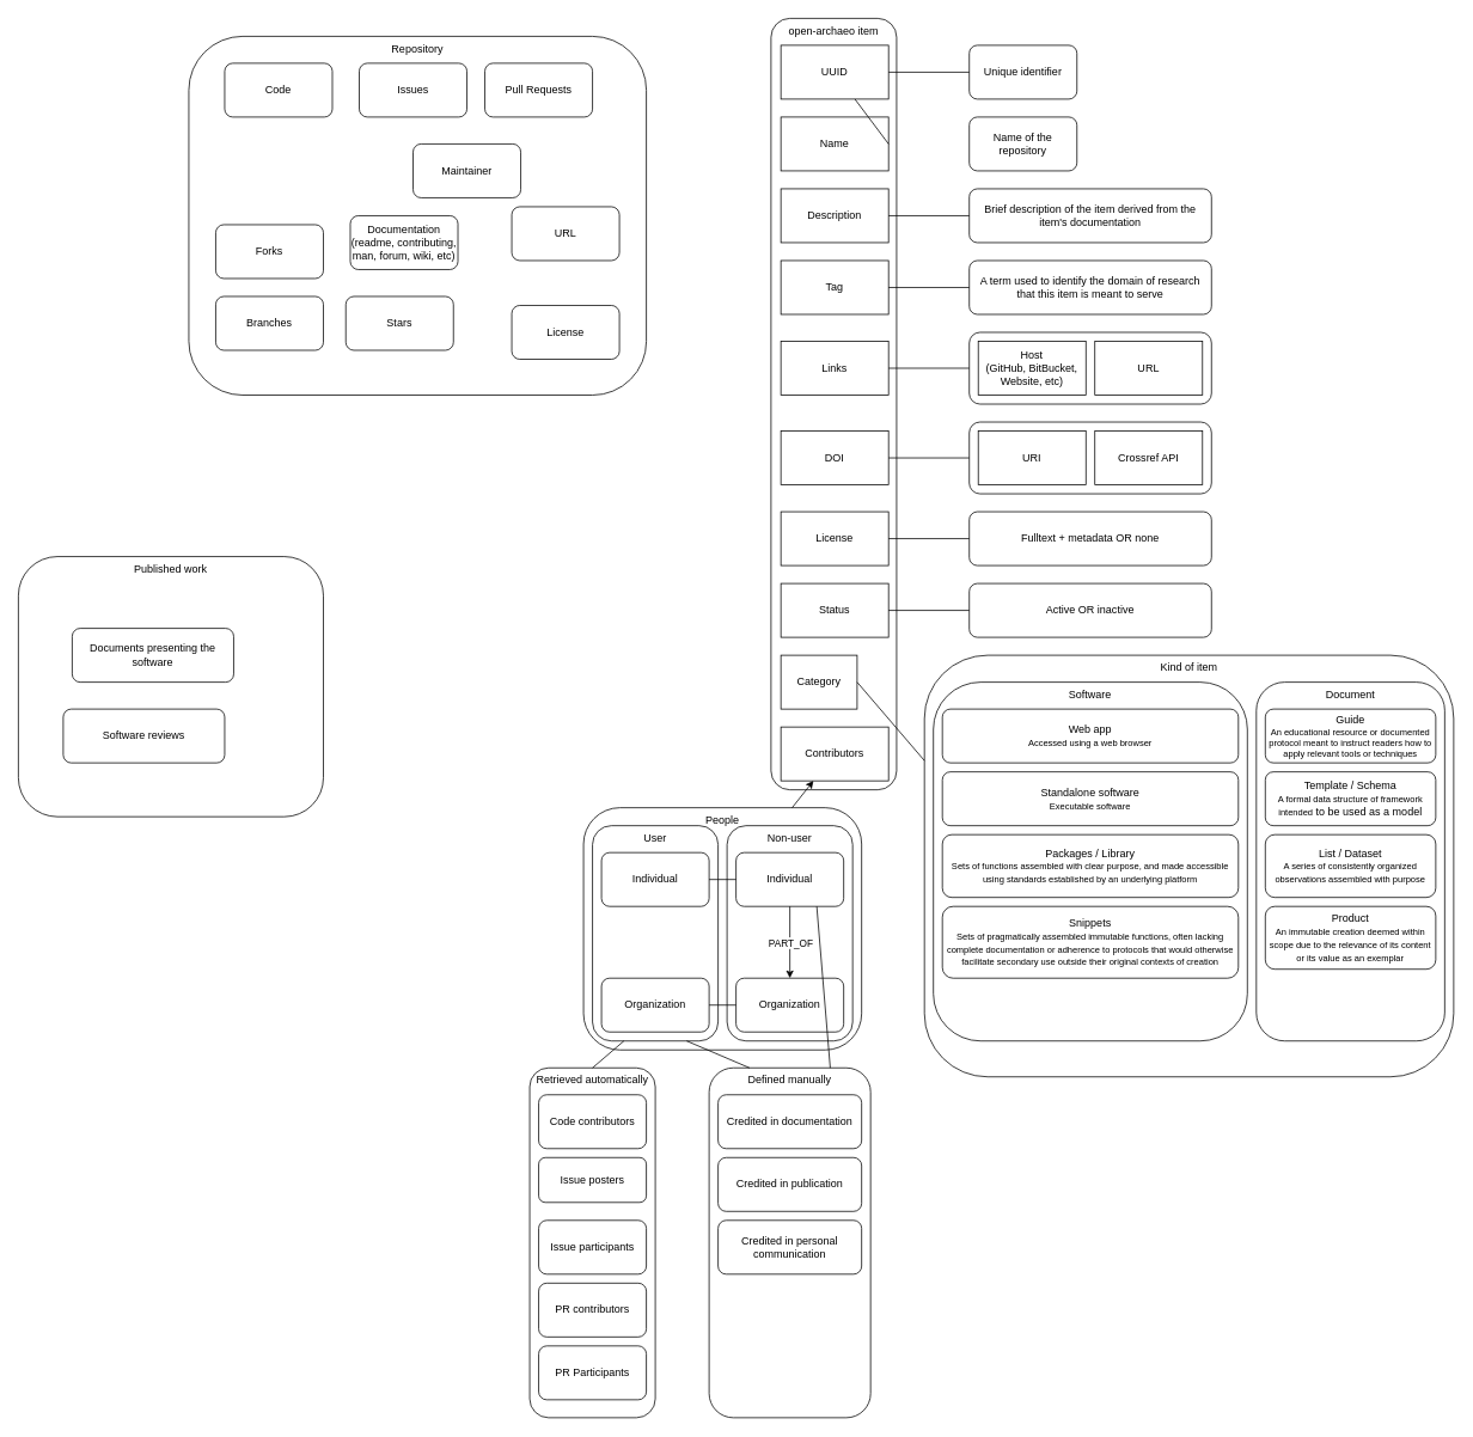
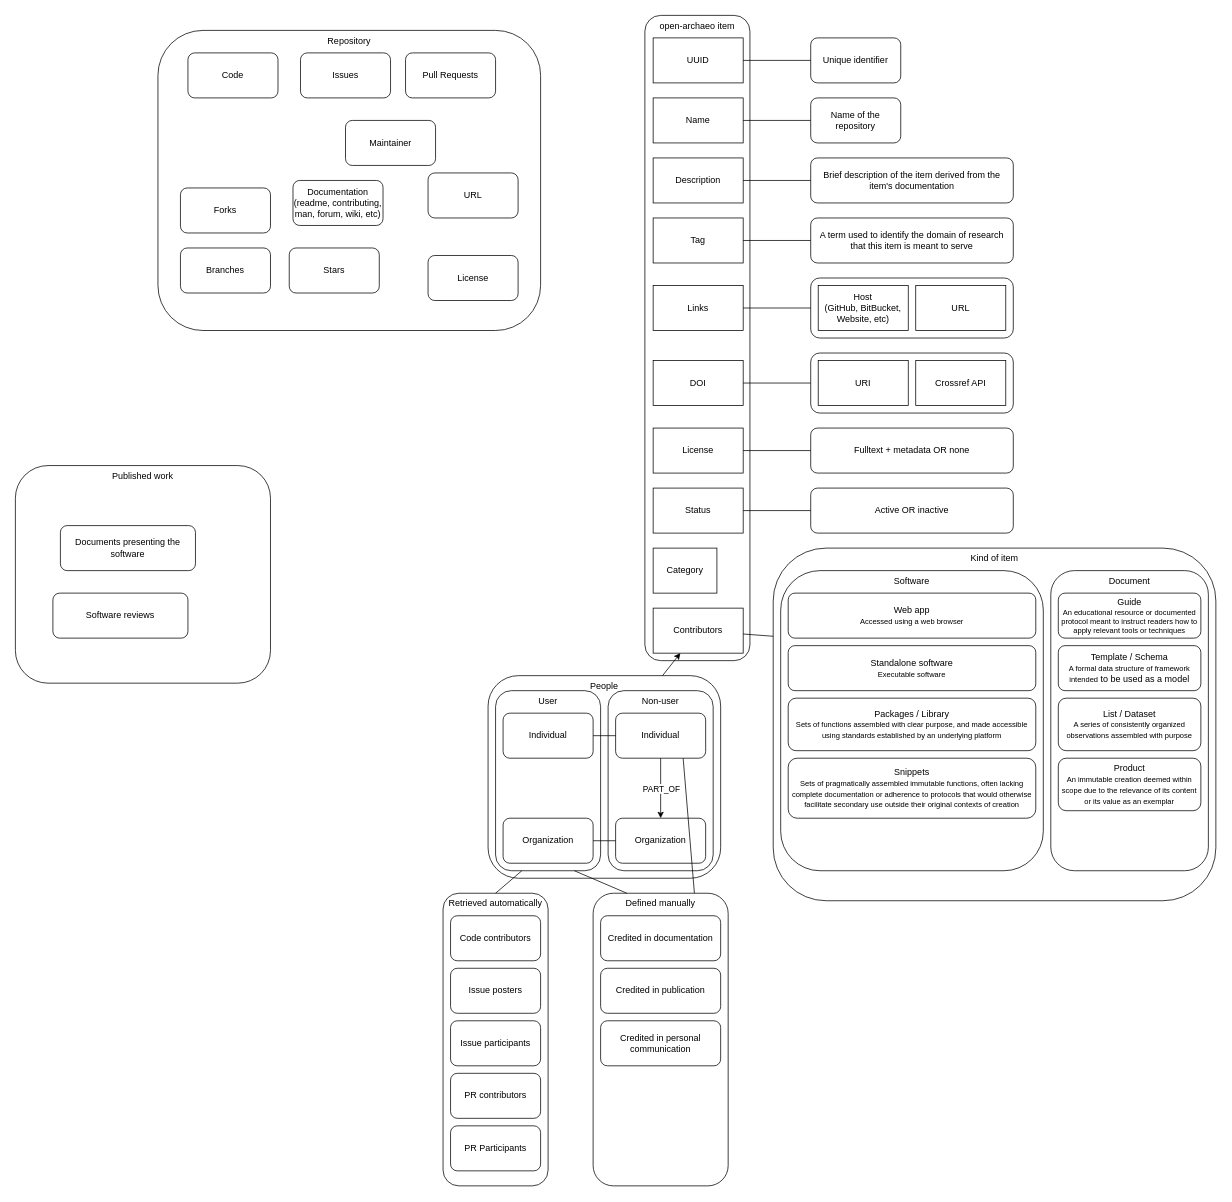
  <mxCell id="0" />
  <mxCell id="1" parent="0" />
  <mxCell id="2" value="Published work" style="rounded=1;whiteSpace=wrap;html=1;fillColor=none;verticalAlign=top;" vertex="1" parent="1"><mxGeometry x="20" y="620" width="340" height="290" as="geometry" /></mxCell>
  <mxCell id="3" value="Repository" style="rounded=1;whiteSpace=wrap;html=1;fillColor=none;verticalAlign=top;" vertex="1" parent="1"><mxGeometry x="210" y="40" width="510" height="400" as="geometry" /></mxCell>
  <mxCell id="4" value="People" style="rounded=1;whiteSpace=wrap;html=1;fillColor=none;verticalAlign=top;" vertex="1" parent="1"><mxGeometry x="650" y="900" width="310" height="270" as="geometry" /></mxCell>
  <mxCell id="5" value="User" style="rounded=1;whiteSpace=wrap;html=1;fillColor=none;verticalAlign=top;" vertex="1" parent="1"><mxGeometry x="660" y="920" width="140" height="240" as="geometry" /></mxCell>
  <mxCell id="6" value="open-archaeo item" style="rounded=1;whiteSpace=wrap;html=1;fillColor=none;verticalAlign=top;" vertex="1" parent="1"><mxGeometry x="859" y="20" width="140" height="860" as="geometry" /></mxCell>
  <mxCell id="7" value="" style="rounded=1;whiteSpace=wrap;html=1;fillColor=none;" vertex="1" parent="1"><mxGeometry x="1080" y="370" width="270" height="80" as="geometry" /></mxCell>
  <mxCell id="8" value="Kind of item" style="rounded=1;whiteSpace=wrap;html=1;fillColor=none;verticalAlign=top;" vertex="1" parent="1"><mxGeometry x="1030" y="730" width="590" height="470" as="geometry" /></mxCell>
  <mxCell id="9" value="Category" style="rounded=0;whiteSpace=wrap;html=1;fillColor=none;" vertex="1" parent="1"><mxGeometry x="870" y="730" width="85" height="60" as="geometry" /></mxCell>
  <mxCell id="10" value="Links" style="rounded=0;whiteSpace=wrap;html=1;fillColor=none;" vertex="1" parent="1"><mxGeometry x="870" y="380" width="120" height="60" as="geometry" /></mxCell>
  <mxCell id="11" value="DOI" style="rounded=0;whiteSpace=wrap;html=1;fillColor=none;" vertex="1" parent="1"><mxGeometry x="870" y="480" width="120" height="60" as="geometry" /></mxCell>
  <mxCell id="12" value="&lt;div&gt;Name&lt;/div&gt;" style="rounded=0;whiteSpace=wrap;html=1;fillColor=none;" vertex="1" parent="1"><mxGeometry x="870" y="130" width="120" height="60" as="geometry" /></mxCell>
  <mxCell id="13" value="Description" style="rounded=0;whiteSpace=wrap;html=1;fillColor=none;" vertex="1" parent="1"><mxGeometry x="870" y="210" width="120" height="60" as="geometry" /></mxCell>
  <mxCell id="14" value="Tag" style="rounded=0;whiteSpace=wrap;html=1;fillColor=none;" vertex="1" parent="1"><mxGeometry x="870" y="290" width="120" height="60" as="geometry" /></mxCell>
  <mxCell id="15" value="Status" style="rounded=0;whiteSpace=wrap;html=1;fillColor=none;" vertex="1" parent="1"><mxGeometry x="870" y="650" width="120" height="60" as="geometry" /></mxCell>
  <mxCell id="16" value="Contributors" style="rounded=0;whiteSpace=wrap;html=1;fillColor=none;" vertex="1" parent="1"><mxGeometry x="870" y="810" width="120" height="60" as="geometry" /></mxCell>
  <mxCell id="17" value="License" style="rounded=0;whiteSpace=wrap;html=1;fillColor=none;" vertex="1" parent="1"><mxGeometry x="870" y="570" width="120" height="60" as="geometry" /></mxCell>
  <mxCell id="18" value="Host&lt;br&gt;(GitHub, BitBucket, Website, etc)" style="rounded=0;whiteSpace=wrap;html=1;fillColor=none;" vertex="1" parent="1"><mxGeometry x="1090" y="380" width="120" height="60" as="geometry" /></mxCell>
  <mxCell id="19" value="URL" style="rounded=0;whiteSpace=wrap;html=1;fillColor=none;" vertex="1" parent="1"><mxGeometry x="1220" y="380" width="120" height="60" as="geometry" /></mxCell>
  <mxCell id="20" value="" style="endArrow=none;html=1;entryX=0;entryY=0.5;entryDx=0;entryDy=0;exitX=1;exitY=0.5;exitDx=0;exitDy=0;" edge="1" parent="1" source="10" target="7"><mxGeometry width="50" height="50" relative="1" as="geometry"><mxPoint x="990" y="429" as="sourcePoint" /><mxPoint x="1100" y="520" as="targetPoint" /></mxGeometry></mxCell>
  <mxCell id="21" value="" style="rounded=1;whiteSpace=wrap;html=1;fillColor=none;" vertex="1" parent="1"><mxGeometry x="1080" y="470" width="270" height="80" as="geometry" /></mxCell>
  <mxCell id="22" value="URI" style="rounded=0;whiteSpace=wrap;html=1;fillColor=none;" vertex="1" parent="1"><mxGeometry x="1090" y="480" width="120" height="60" as="geometry" /></mxCell>
  <mxCell id="23" value="Crossref API" style="rounded=0;whiteSpace=wrap;html=1;fillColor=none;" vertex="1" parent="1"><mxGeometry x="1220" y="480" width="120" height="60" as="geometry" /></mxCell>
  <mxCell id="24" value="" style="endArrow=none;html=1;exitX=1;exitY=0.5;exitDx=0;exitDy=0;entryX=0;entryY=0.5;entryDx=0;entryDy=0;" edge="1" parent="1" source="11" target="21"><mxGeometry width="50" height="50" relative="1" as="geometry"><mxPoint x="1100" y="500" as="sourcePoint" /><mxPoint x="1150" y="450" as="targetPoint" /></mxGeometry></mxCell>
  <mxCell id="25" value="UUID" style="rounded=0;whiteSpace=wrap;html=1;fillColor=none;" vertex="1" parent="1"><mxGeometry x="870" y="50" width="120" height="60" as="geometry" /></mxCell>
  <mxCell id="26" value="Name of the repository" style="rounded=1;whiteSpace=wrap;html=1;fillColor=none;" vertex="1" parent="1"><mxGeometry x="1080" y="130" width="120" height="60" as="geometry" /></mxCell>
- <mxCell id="27" value="" style="endArrow=none;html=1;exitX=1;exitY=0.5;exitDx=0;exitDy=0;" edge="1" parent="1" source="12" target="25"><mxGeometry width="50" height="50" relative="1" as="geometry"><mxPoint x="1100" y="310" as="sourcePoint" /><mxPoint x="1150" y="260" as="targetPoint" /></mxGeometry></mxCell>
+ <mxCell id="27" value="" style="endArrow=none;html=1;exitX=1;exitY=0.5;exitDx=0;exitDy=0;entryX=0;entryY=0.5;entryDx=0;entryDy=0;" edge="1" parent="1" source="12" target="26"><mxGeometry width="50" height="50" relative="1" as="geometry"><mxPoint x="1100" y="310" as="sourcePoint" /><mxPoint x="1150" y="260" as="targetPoint" /></mxGeometry></mxCell>
  <mxCell id="28" value="Unique identifier" style="rounded=1;whiteSpace=wrap;html=1;fillColor=none;" vertex="1" parent="1"><mxGeometry x="1080" y="50" width="120" height="60" as="geometry" /></mxCell>
  <mxCell id="29" value="" style="endArrow=none;html=1;exitX=1;exitY=0.5;exitDx=0;exitDy=0;" edge="1" parent="1" source="25" target="28"><mxGeometry width="50" height="50" relative="1" as="geometry"><mxPoint x="1100" y="310" as="sourcePoint" /><mxPoint x="1150" y="260" as="targetPoint" /></mxGeometry></mxCell>
  <mxCell id="30" value="Brief description of the item derived from the item's documentation" style="rounded=1;whiteSpace=wrap;html=1;fillColor=none;" vertex="1" parent="1"><mxGeometry x="1080" y="210" width="270" height="60" as="geometry" /></mxCell>
  <mxCell id="31" value="" style="endArrow=none;html=1;exitX=1;exitY=0.5;exitDx=0;exitDy=0;entryX=0;entryY=0.5;entryDx=0;entryDy=0;" edge="1" parent="1" source="13" target="30"><mxGeometry width="50" height="50" relative="1" as="geometry"><mxPoint x="1100" y="310" as="sourcePoint" /><mxPoint x="1080" y="260" as="targetPoint" /></mxGeometry></mxCell>
  <mxCell id="32" value="Software" style="rounded=1;whiteSpace=wrap;html=1;fillColor=none;verticalAlign=top;" vertex="1" parent="1"><mxGeometry x="1040" y="760" width="350" height="400" as="geometry" /></mxCell>
  <mxCell id="33" value="Document" style="rounded=1;whiteSpace=wrap;html=1;fillColor=none;verticalAlign=top;" vertex="1" parent="1"><mxGeometry x="1400" y="760" width="210" height="400" as="geometry" /></mxCell>
  <mxCell id="34" value="Web app&lt;br&gt;&lt;font style=&quot;font-size: 10px&quot;&gt;Accessed using a web browser&lt;/font&gt;" style="rounded=1;whiteSpace=wrap;html=1;fillColor=none;" vertex="1" parent="1"><mxGeometry x="1050" y="790" width="330" height="60" as="geometry" /></mxCell>
  <mxCell id="35" value="Standalone software&lt;br&gt;&lt;font style=&quot;font-size: 10px&quot;&gt;Executable software&lt;/font&gt;" style="rounded=1;whiteSpace=wrap;html=1;fillColor=none;" vertex="1" parent="1"><mxGeometry x="1050" y="860" width="330" height="60" as="geometry" /></mxCell>
  <mxCell id="36" value="Packages / Library&lt;br&gt;&lt;font style=&quot;font-size: 10px&quot;&gt;Sets of functions assembled with clear purpose, and made accessible using standards established by an underlying platform&lt;/font&gt;" style="rounded=1;whiteSpace=wrap;html=1;fillColor=none;" vertex="1" parent="1"><mxGeometry x="1050" y="930" width="330" height="70" as="geometry" /></mxCell>
  <mxCell id="37" value="Snippets&lt;br&gt;&lt;font style=&quot;font-size: 10px&quot;&gt;Sets of pragmatically assembled immutable functions, often lacking complete documentation or adherence to protocols that would otherwise facilitate secondary use outside their original contexts of creation&lt;/font&gt;" style="rounded=1;whiteSpace=wrap;html=1;fillColor=none;" vertex="1" parent="1"><mxGeometry x="1050" y="1010" width="330" height="80" as="geometry" /></mxCell>
  <mxCell id="38" value="List / Dataset&lt;br&gt;&lt;font style=&quot;font-size: 10px&quot;&gt;A series of consistently organized observations assembled with purpose&lt;/font&gt;" style="rounded=1;whiteSpace=wrap;html=1;fillColor=none;" vertex="1" parent="1"><mxGeometry x="1410" y="930" width="190" height="70" as="geometry" /></mxCell>
  <mxCell id="39" value="&lt;div&gt;Guide&lt;/div&gt;&lt;div style=&quot;font-size: 10px&quot;&gt;An educational resource or documented protocol meant to instruct readers how to apply relevant tools or techniques&lt;br&gt;&lt;/div&gt;" style="rounded=1;whiteSpace=wrap;html=1;fillColor=none;" vertex="1" parent="1"><mxGeometry x="1410" y="790" width="190" height="60" as="geometry" /></mxCell>
  <mxCell id="40" value="&lt;div&gt;Template / Schema&lt;br&gt;&lt;font style=&quot;font-size: 10px&quot;&gt;A formal data structure of framework intended&lt;/font&gt; to be used as a model&lt;br&gt;&lt;/div&gt;" style="rounded=1;whiteSpace=wrap;html=1;fillColor=none;" vertex="1" parent="1"><mxGeometry x="1410" y="860" width="190" height="60" as="geometry" /></mxCell>
  <mxCell id="41" value="&lt;div&gt;Product&lt;/div&gt;&lt;font style=&quot;font-size: 10px&quot;&gt;An immutable creatio&lt;font style=&quot;font-size: 10px&quot;&gt;n&lt;/font&gt;&lt;/font&gt;&lt;font style=&quot;font-size: 10px&quot;&gt; deemed within scope due to the relevance of its content or its value as an exemplar&lt;/font&gt;" style="rounded=1;whiteSpace=wrap;html=1;fillColor=none;" vertex="1" parent="1"><mxGeometry x="1410" y="1010" width="190" height="70" as="geometry" /></mxCell>
- <mxCell id="42" value="" style="endArrow=none;html=1;entryX=1;entryY=0.5;entryDx=0;entryDy=0;exitX=0;exitY=0.25;exitDx=0;exitDy=0;" edge="1" parent="1" source="8" target="9"><mxGeometry width="50" height="50" relative="1" as="geometry"><mxPoint x="1080" y="650" as="sourcePoint" /><mxPoint x="1270" y="710" as="targetPoint" /></mxGeometry></mxCell>
+ <mxCell id="42" value="" style="endArrow=none;html=1;exitX=0;exitY=0.25;exitDx=0;exitDy=0;" edge="1" parent="1" source="8" target="16"><mxGeometry width="50" height="50" relative="1" as="geometry"><mxPoint x="1080" y="650" as="sourcePoint" /><mxPoint x="1270" y="710" as="targetPoint" /></mxGeometry></mxCell>
  <mxCell id="43" value="A term used to identify the domain of research that this item is meant to serve" style="rounded=1;whiteSpace=wrap;html=1;fillColor=none;" vertex="1" parent="1"><mxGeometry x="1080" y="290" width="270" height="60" as="geometry" /></mxCell>
  <mxCell id="44" value="" style="endArrow=none;html=1;entryX=1;entryY=0.5;entryDx=0;entryDy=0;exitX=0;exitY=0.5;exitDx=0;exitDy=0;" edge="1" parent="1" source="43" target="14"><mxGeometry width="50" height="50" relative="1" as="geometry"><mxPoint x="1220" y="820" as="sourcePoint" /><mxPoint x="1270" y="770" as="targetPoint" /></mxGeometry></mxCell>
  <mxCell id="45" value="Fulltext + metadata OR none" style="rounded=1;whiteSpace=wrap;html=1;fillColor=none;" vertex="1" parent="1"><mxGeometry x="1080" y="570" width="270" height="60" as="geometry" /></mxCell>
  <mxCell id="46" value="Active OR inactive" style="rounded=1;whiteSpace=wrap;html=1;fillColor=none;" vertex="1" parent="1"><mxGeometry x="1080" y="650" width="270" height="60" as="geometry" /></mxCell>
  <mxCell id="47" value="" style="endArrow=none;html=1;exitX=1;exitY=0.5;exitDx=0;exitDy=0;entryX=0;entryY=0.5;entryDx=0;entryDy=0;" edge="1" parent="1" source="17" target="45"><mxGeometry width="50" height="50" relative="1" as="geometry"><mxPoint x="1020" y="650" as="sourcePoint" /><mxPoint x="1070" y="600" as="targetPoint" /></mxGeometry></mxCell>
  <mxCell id="48" value="" style="endArrow=none;html=1;exitX=1;exitY=0.5;exitDx=0;exitDy=0;entryX=0;entryY=0.5;entryDx=0;entryDy=0;" edge="1" parent="1" source="15" target="46"><mxGeometry width="50" height="50" relative="1" as="geometry"><mxPoint x="1020" y="650" as="sourcePoint" /><mxPoint x="1070" y="600" as="targetPoint" /></mxGeometry></mxCell>
  <mxCell id="49" value="Defined manually" style="rounded=1;whiteSpace=wrap;html=1;fillColor=none;verticalAlign=top;" vertex="1" parent="1"><mxGeometry x="790" y="1190" width="180" height="390" as="geometry" /></mxCell>
  <mxCell id="50" value="Retrieved automatically" style="rounded=1;whiteSpace=wrap;html=1;fillColor=none;verticalAlign=top;" vertex="1" parent="1"><mxGeometry x="590" y="1190" width="140" height="390" as="geometry" /></mxCell>
  <mxCell id="51" value="Code contributors" style="rounded=1;whiteSpace=wrap;html=1;fillColor=none;" vertex="1" parent="1"><mxGeometry x="600" y="1220" width="120" height="60" as="geometry" /></mxCell>
- <mxCell id="52" value="Issue posters" style="rounded=1;whiteSpace=wrap;html=1;fillColor=none;" vertex="1" parent="1"><mxGeometry x="600" y="1290" width="120" height="50" as="geometry" /></mxCell>
+ <mxCell id="52" value="Issue posters" style="rounded=1;whiteSpace=wrap;html=1;fillColor=none;" vertex="1" parent="1"><mxGeometry x="600" y="1290" width="120" height="60" as="geometry" /></mxCell>
  <mxCell id="53" value="Issue participants" style="rounded=1;whiteSpace=wrap;html=1;fillColor=none;" vertex="1" parent="1"><mxGeometry x="600" y="1360" width="120" height="60" as="geometry" /></mxCell>
  <mxCell id="54" value="Code" style="rounded=1;whiteSpace=wrap;html=1;fillColor=none;" vertex="1" parent="1"><mxGeometry x="250" y="70" width="120" height="60" as="geometry" /></mxCell>
  <mxCell id="55" value="Documentation (readme, contributing, man, forum, wiki, etc)" style="rounded=1;whiteSpace=wrap;html=1;fillColor=none;" vertex="1" parent="1"><mxGeometry x="390" y="240" width="120" height="60" as="geometry" /></mxCell>
  <mxCell id="56" value="License" style="rounded=1;whiteSpace=wrap;html=1;fillColor=none;" vertex="1" parent="1"><mxGeometry x="570" y="340" width="120" height="60" as="geometry" /></mxCell>
  <mxCell id="57" value="Issues" style="rounded=1;whiteSpace=wrap;html=1;fillColor=none;" vertex="1" parent="1"><mxGeometry x="400" y="70" width="120" height="60" as="geometry" /></mxCell>
  <mxCell id="58" value="Pull Requests" style="rounded=1;whiteSpace=wrap;html=1;fillColor=none;" vertex="1" parent="1"><mxGeometry x="540" y="70" width="120" height="60" as="geometry" /></mxCell>
  <mxCell id="59" value="Branches" style="rounded=1;whiteSpace=wrap;html=1;fillColor=none;" vertex="1" parent="1"><mxGeometry x="240" y="330" width="120" height="60" as="geometry" /></mxCell>
  <mxCell id="60" value="Stars" style="rounded=1;whiteSpace=wrap;html=1;fillColor=none;" vertex="1" parent="1"><mxGeometry x="385" y="330" width="120" height="60" as="geometry" /></mxCell>
  <mxCell id="61" value="Forks" style="rounded=1;whiteSpace=wrap;html=1;fillColor=none;" vertex="1" parent="1"><mxGeometry x="240" y="250" width="120" height="60" as="geometry" /></mxCell>
  <mxCell id="62" value="PR contributors" style="rounded=1;whiteSpace=wrap;html=1;fillColor=none;" vertex="1" parent="1"><mxGeometry x="600" y="1430" width="120" height="60" as="geometry" /></mxCell>
  <mxCell id="63" value="PR Participants" style="rounded=1;whiteSpace=wrap;html=1;fillColor=none;" vertex="1" parent="1"><mxGeometry x="600" y="1500" width="120" height="60" as="geometry" /></mxCell>
  <mxCell id="64" value="Credited in documentation" style="rounded=1;whiteSpace=wrap;html=1;fillColor=none;" vertex="1" parent="1"><mxGeometry x="800" y="1220" width="160" height="60" as="geometry" /></mxCell>
  <mxCell id="65" value="Credited in publication" style="rounded=1;whiteSpace=wrap;html=1;fillColor=none;" vertex="1" parent="1"><mxGeometry x="800" y="1290" width="160" height="60" as="geometry" /></mxCell>
  <mxCell id="66" value="Credited in personal communication" style="rounded=1;whiteSpace=wrap;html=1;fillColor=none;" vertex="1" parent="1"><mxGeometry x="800" y="1360" width="160" height="60" as="geometry" /></mxCell>
  <mxCell id="67" value="Individual" style="rounded=1;whiteSpace=wrap;html=1;fillColor=none;" vertex="1" parent="1"><mxGeometry x="670" y="950" width="120" height="60" as="geometry" /></mxCell>
  <mxCell id="68" value="Organization" style="rounded=1;whiteSpace=wrap;html=1;fillColor=none;" vertex="1" parent="1"><mxGeometry x="670" y="1090" width="120" height="60" as="geometry" /></mxCell>
  <mxCell id="69" value="" style="endArrow=classic;html=1;exitX=0.5;exitY=1;exitDx=0;exitDy=0;" edge="1" parent="1" source="73" target="74"><mxGeometry relative="1" as="geometry"><mxPoint x="945" y="984.17" as="sourcePoint" /><mxPoint x="1045" y="984.17" as="targetPoint" /></mxGeometry></mxCell>
  <mxCell id="70" value="PART_OF" style="edgeLabel;resizable=0;html=1;align=center;verticalAlign=middle;" connectable="0" vertex="1" parent="69"><mxGeometry relative="1" as="geometry" /></mxCell>
  <mxCell id="71" value="Non-user" style="rounded=1;whiteSpace=wrap;html=1;fillColor=none;verticalAlign=top;" vertex="1" parent="1"><mxGeometry y="920" width="140" height="240" as="geometry" x="810" /></mxCell>
  <mxCell id="72" value="" style="endArrow=classic;html=1;exitX=0.75;exitY=0;exitDx=0;exitDy=0;" edge="1" parent="1" source="4" target="16"><mxGeometry width="50" height="50" relative="1" as="geometry"><mxPoint x="700" y="1100" as="sourcePoint" /><mxPoint x="750" y="1050" as="targetPoint" /></mxGeometry></mxCell>
  <mxCell id="73" value="Individual" style="rounded=1;whiteSpace=wrap;html=1;fillColor=none;" vertex="1" parent="1"><mxGeometry x="820" y="950" width="120" height="60" as="geometry" /></mxCell>
  <mxCell id="74" value="Organization" style="rounded=1;whiteSpace=wrap;html=1;fillColor=none;" vertex="1" parent="1"><mxGeometry x="820" y="1090" width="120" height="60" as="geometry" /></mxCell>
  <mxCell id="75" value="" style="endArrow=none;html=1;entryX=0;entryY=0.5;entryDx=0;entryDy=0;exitX=1;exitY=0.5;exitDx=0;exitDy=0;" edge="1" parent="1" source="67" target="73"><mxGeometry width="50" height="50" relative="1" as="geometry"><mxPoint x="560" y="1060" as="sourcePoint" /><mxPoint x="610" y="1010" as="targetPoint" /></mxGeometry></mxCell>
  <mxCell id="76" value="" style="endArrow=none;html=1;entryX=0;entryY=0.5;entryDx=0;entryDy=0;" edge="1" parent="1" source="68" target="74"><mxGeometry width="50" height="50" relative="1" as="geometry"><mxPoint x="560" y="1060" as="sourcePoint" /><mxPoint x="610" y="1010" as="targetPoint" /></mxGeometry></mxCell>
  <mxCell id="77" value="" style="endArrow=none;html=1;entryX=0.25;entryY=1;entryDx=0;entryDy=0;exitX=0.5;exitY=0;exitDx=0;exitDy=0;" edge="1" parent="1" source="50" target="5"><mxGeometry width="50" height="50" relative="1" as="geometry"><mxPoint x="460" y="1330" as="sourcePoint" /><mxPoint x="510" y="1280" as="targetPoint" /></mxGeometry></mxCell>
  <mxCell id="78" value="Documents presenting the software" style="rounded=1;whiteSpace=wrap;html=1;fillColor=none;" vertex="1" parent="1"><mxGeometry x="80" y="700" width="180" height="60" as="geometry" /></mxCell>
  <mxCell id="79" value="" style="endArrow=none;html=1;exitX=0.75;exitY=1;exitDx=0;exitDy=0;entryX=0.25;entryY=0;entryDx=0;entryDy=0;" edge="1" parent="1" source="5" target="49"><mxGeometry width="50" height="50" relative="1" as="geometry"><mxPoint x="720" y="1170" as="sourcePoint" /><mxPoint x="770" y="1120" as="targetPoint" /></mxGeometry></mxCell>
  <mxCell id="80" value="" style="endArrow=none;html=1;entryX=0.75;entryY=1;entryDx=0;entryDy=0;exitX=0.75;exitY=0;exitDx=0;exitDy=0;" edge="1" parent="1" source="49" target="73"><mxGeometry width="50" height="50" relative="1" as="geometry"><mxPoint x="720" y="1170" as="sourcePoint" /><mxPoint x="770" y="1120" as="targetPoint" /></mxGeometry></mxCell>
  <mxCell id="81" value="URL" style="rounded=1;whiteSpace=wrap;html=1;fillColor=none;" vertex="1" parent="1"><mxGeometry x="570" y="230" width="120" height="60" as="geometry" /></mxCell>
  <mxCell id="82" value="Maintainer" style="rounded=1;whiteSpace=wrap;html=1;fillColor=none;" vertex="1" parent="1"><mxGeometry x="460" y="160" width="120" height="60" as="geometry" /></mxCell>
  <mxCell id="83" value="Software reviews" style="rounded=1;whiteSpace=wrap;html=1;fillColor=none;" vertex="1" parent="1"><mxGeometry x="70" y="790" width="180" height="60" as="geometry" /></mxCell>
